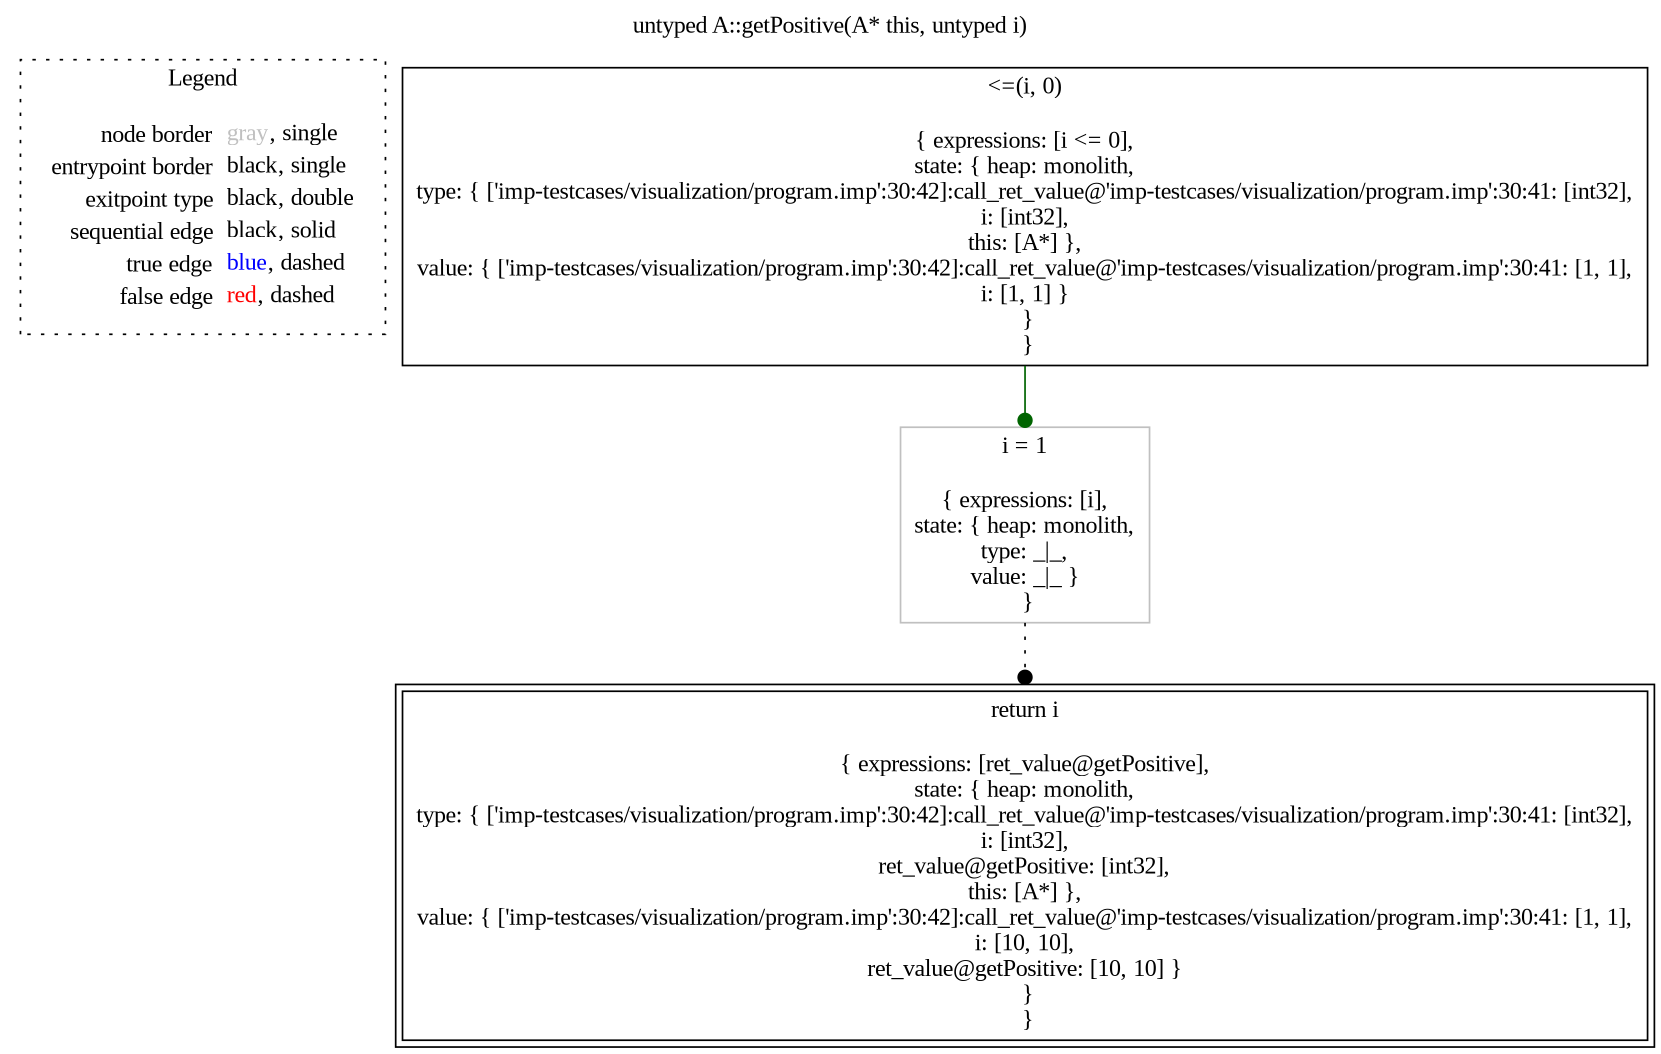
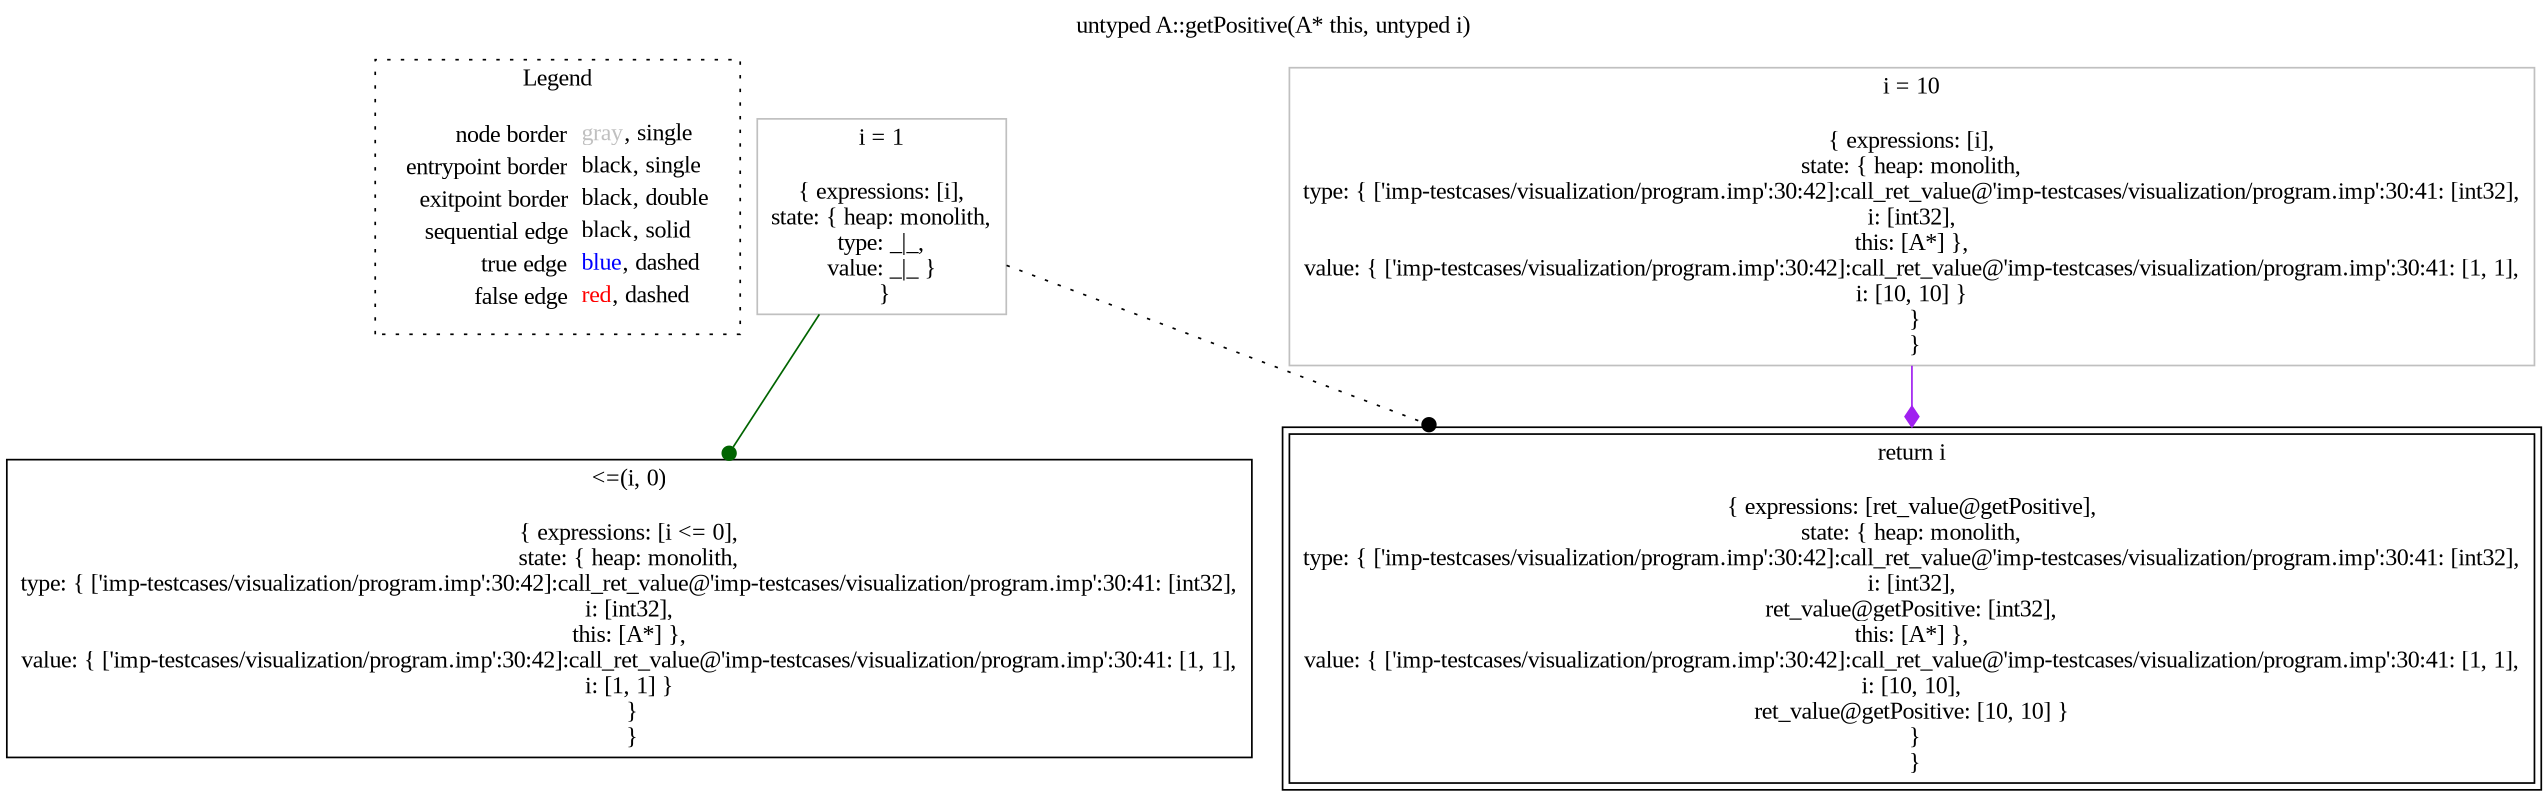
  digraph {
    fontname="Liberation Serif"
    label="untyped A::getPositive(A* this, untyped i)"
    labelloc=t
    node [fontname="Liberation Serif" shape=rect color=black]
    edge [arrowhead=dot fontname="Liberation Serif" style=solid]
-   n1 [label=<<table border="0" cellpadding="2" cellspacing="0" cellborder="0"><tr><td align="right">node border&nbsp;</td><td align="left"><font color="gray">gray</font>, single</td></tr><tr><td align="right">entrypoint border&nbsp;</td><td align="left"><font color="black">black</font>, single</td></tr><tr><td align="right">exitpoint type&nbsp;</td><td align="left"><font color="black">black</font>, double</td></tr><tr><td align="right">sequential edge&nbsp;</td><td align="left"><font color="black">black</font>, solid</td></tr><tr><td align="right">true edge&nbsp;</td><td align="left"><font color="blue">blue</font>, dashed</td></tr><tr><td align="right">false edge&nbsp;</td><td align="left"><font color="red">red</font>, dashed</td></tr></table>> shape=plaintext color=""]
+   n1 [label=<<table border="0" cellpadding="2" cellspacing="0" cellborder="0"><tr><td align="right">node border&nbsp;</td><td align="left"><font color="gray">gray</font>, single</td></tr><tr><td align="right">entrypoint border&nbsp;</td><td align="left"><font color="black">black</font>, single</td></tr><tr><td align="right">exitpoint border&nbsp;</td><td align="left"><font color="black">black</font>, double</td></tr><tr><td align="right">sequential edge&nbsp;</td><td align="left"><font color="black">black</font>, solid</td></tr><tr><td align="right">true edge&nbsp;</td><td align="left"><font color="blue">blue</font>, dashed</td></tr><tr><td align="right">false edge&nbsp;</td><td align="left"><font color="red">red</font>, dashed</td></tr></table>> shape=plaintext color=""]
    n2 [label=<&lt;=(i, 0)<BR/><BR/>{ expressions: [i &lt;= 0],<BR/>state: { heap: monolith,<BR/>type: { ['imp-testcases/visualization/program.imp':30:42]:call_ret_value@'imp-testcases/visualization/program.imp':30:41: [int32],<BR/>i: [int32],<BR/>this: [A*] },<BR/>value: { ['imp-testcases/visualization/program.imp':30:42]:call_ret_value@'imp-testcases/visualization/program.imp':30:41: [1, 1],<BR/>i: [1, 1] }<BR/> }<BR/> }<BR/>>]
    n3 [color=gray label=<i = 1<BR/><BR/>{ expressions: [i],<BR/>state: { heap: monolith,<BR/>type: _|_,<BR/>value: _|_ }<BR/> }<BR/>>]
    n4 [label=<return i<BR/><BR/>{ expressions: [ret_value@getPositive],<BR/>state: { heap: monolith,<BR/>type: { ['imp-testcases/visualization/program.imp':30:42]:call_ret_value@'imp-testcases/visualization/program.imp':30:41: [int32],<BR/>i: [int32],<BR/>ret_value@getPositive: [int32],<BR/>this: [A*] },<BR/>value: { ['imp-testcases/visualization/program.imp':30:42]:call_ret_value@'imp-testcases/visualization/program.imp':30:41: [1, 1],<BR/>i: [10, 10],<BR/>ret_value@getPositive: [10, 10] }<BR/> }<BR/> }<BR/>> peripheries=2]
+   n5 [color=gray label=<i = 10<BR/><BR/>{ expressions: [i],<BR/>state: { heap: monolith,<BR/>type: { ['imp-testcases/visualization/program.imp':30:42]:call_ret_value@'imp-testcases/visualization/program.imp':30:41: [int32],<BR/>i: [int32],<BR/>this: [A*] },<BR/>value: { ['imp-testcases/visualization/program.imp':30:42]:call_ret_value@'imp-testcases/visualization/program.imp':30:41: [1, 1],<BR/>i: [10, 10] }<BR/> }<BR/> }<BR/>>]
    subgraph cluster_1 {
      label=Legend
      style=dotted
      n1
    }
-   n2 -> n3 [color=darkgreen]
+   n3 -> n2 [color=darkgreen]
    n3 -> n4 [color=black style=dotted]
+   n5 -> n4 [arrowhead=diamond color=purple]
  }
